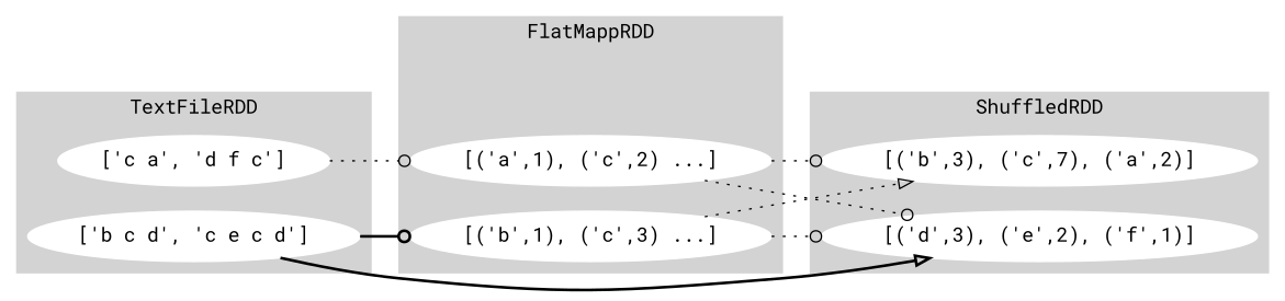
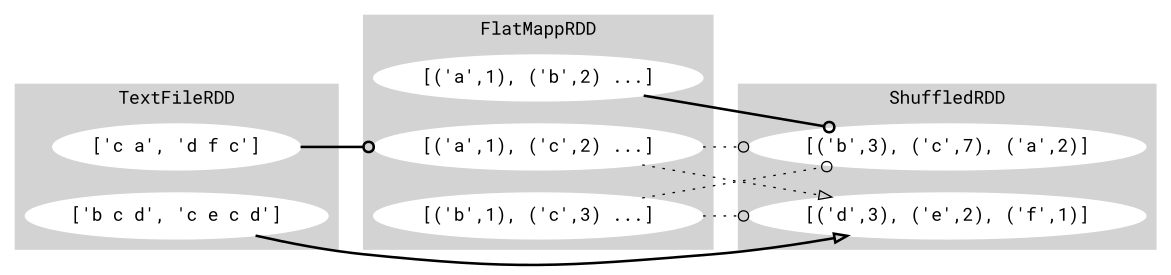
  digraph {
    color=lightgrey
    fontname="Roboto Mono"
    rankdir=LR
    style=filled
    node [color=white fontname="Roboto Mono" style=filled]
    edge [arrowhead=odot fontname="Roboto Mono" style=dotted]
    n1 [label="['b c d', 'c e c d']"]
    n2 [label="['c a', 'd f c']"]
+   n3 [label="[('a',1), ('b',2) ...]"]
    n4 [label="[('b',1), ('c',3) ...]"]
    n5 [label="[('a',1), ('c',2) ...]"]
    n6 [label="[('b',3), ('c',7), ('a',2)]"]
    n7 [label="[('d',3), ('e',2), ('f',1)]"]
    subgraph cluster_1 {
      label=TextFileRDD
      n1
      n2
    }
    subgraph cluster_2 {
      label=FlatMappRDD
+     n3
      n4
      n5
    }
    subgraph cluster_3 {
      label=ShuffledRDD
      n6
      n7
    }
-   n1 -> n4 [style=bold]
    n1 -> n7 [arrowhead=onormal style=bold]
-   n2 -> n5
-   n4 -> n6 [arrowhead=onormal]
+   n2 -> n5 [style=bold]
+   n3 -> n6 [style=bold]
+   n4 -> n6
    n4 -> n7
    n5 -> n6
-   n5 -> n7
+   n5 -> n7 [arrowhead=onormal]
  }
